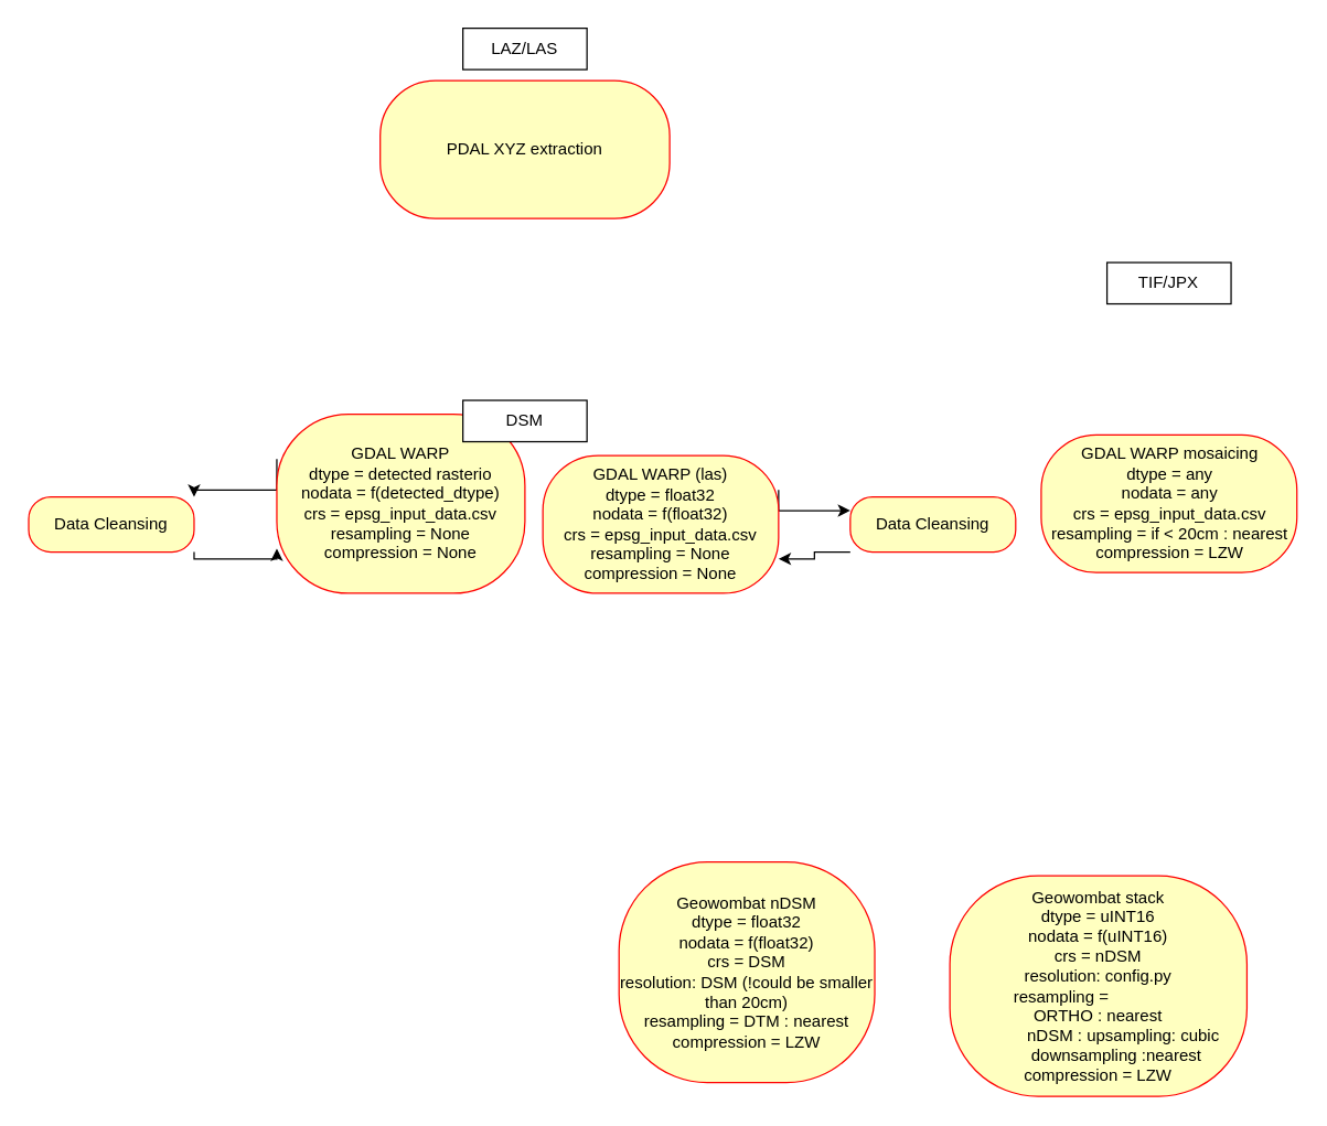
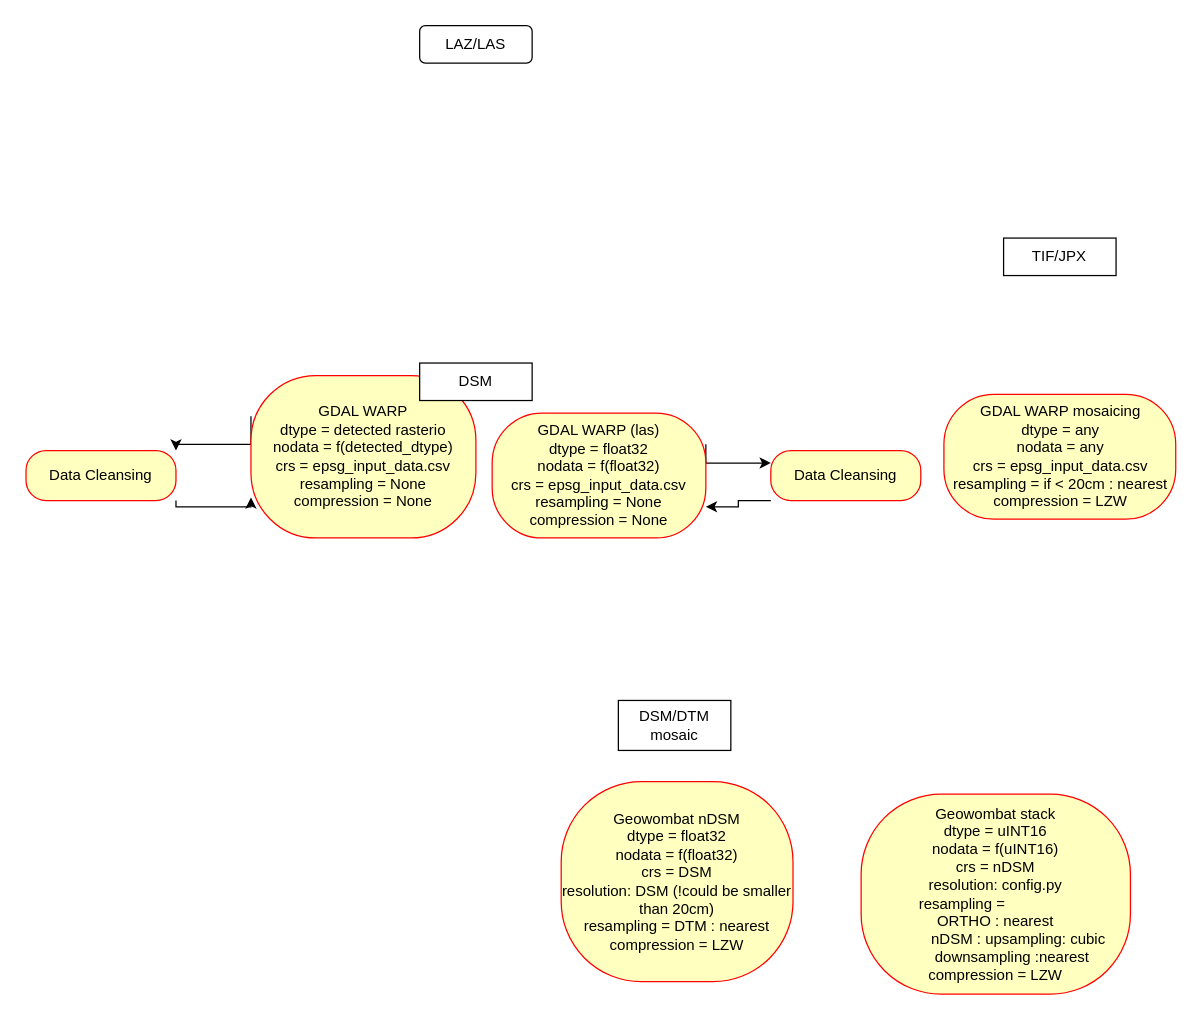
  <mxCell id="0" />
  <mxCell id="1" parent="0" />
  <mxCell id="2" style="edgeStyle=orthogonalEdgeStyle;rounded=0;orthogonalLoop=1;jettySize=auto;html=1;exitX=1;exitY=0.25;exitDx=0;exitDy=0;entryX=0;entryY=0.25;entryDx=0;entryDy=0;" edge="1" parent="1" source="3" target="5"><mxGeometry relative="1" as="geometry"><Array as="points"><mxPoint x="564" y="370" /></Array></mxGeometry></mxCell>
  <mxCell id="3" value="GDAL WARP (las)&lt;br&gt;dtype = float32&lt;br style=&quot;border-color: var(--border-color);&quot;&gt;nodata = f(float32)&lt;br&gt;crs =&amp;nbsp;epsg_input_data.csv&lt;br&gt;resampling = None&lt;br&gt;compression = None" style="rounded=1;whiteSpace=wrap;html=1;arcSize=40;fontColor=#000000;fillColor=#ffffc0;strokeColor=#ff0000;align=center;" vertex="1" parent="1"><mxGeometry x="393" y="330" width="171" height="100" as="geometry" /></mxCell>
  <mxCell id="4" style="edgeStyle=orthogonalEdgeStyle;rounded=0;orthogonalLoop=1;jettySize=auto;html=1;exitX=0;exitY=1;exitDx=0;exitDy=0;entryX=1;entryY=0.75;entryDx=0;entryDy=0;" edge="1" parent="1" source="5" target="3"><mxGeometry relative="1" as="geometry"><Array as="points"><mxPoint x="590" y="400" /><mxPoint x="590" y="405" /></Array></mxGeometry></mxCell>
  <mxCell id="5" value="Data Cleansing" style="rounded=1;whiteSpace=wrap;html=1;arcSize=40;fontColor=#000000;fillColor=#ffffc0;strokeColor=#ff0000;" vertex="1" parent="1"><mxGeometry x="616" y="360" width="120" height="40" as="geometry" /></mxCell>
- <mxCell id="6" value="PDAL XYZ extraction" style="rounded=1;whiteSpace=wrap;html=1;arcSize=40;fontColor=#000000;fillColor=#ffffc0;strokeColor=#ff0000;" vertex="1" parent="1"><mxGeometry x="275" y="58" width="210" height="100" as="geometry" /></mxCell>
  <mxCell id="7" style="edgeStyle=orthogonalEdgeStyle;rounded=0;orthogonalLoop=1;jettySize=auto;html=1;exitX=0;exitY=0.25;exitDx=0;exitDy=0;entryX=1;entryY=0;entryDx=0;entryDy=0;" edge="1" parent="1" source="8" target="10"><mxGeometry relative="1" as="geometry"><Array as="points"><mxPoint x="140" y="355" /></Array></mxGeometry></mxCell>
  <mxCell id="8" value="GDAL WARP&lt;br&gt;dtype = detected rasterio&lt;br&gt;nodata = f(detected_dtype)&lt;br&gt;crs =&amp;nbsp;epsg_input_data.csv&lt;br&gt;resampling = None&lt;br&gt;compression = None" style="rounded=1;whiteSpace=wrap;html=1;arcSize=40;fontColor=#000000;fillColor=#ffffc0;strokeColor=#ff0000;align=center;" vertex="1" parent="1"><mxGeometry x="200" y="300" width="180" height="130" as="geometry" /></mxCell>
  <mxCell id="9" style="edgeStyle=orthogonalEdgeStyle;rounded=0;orthogonalLoop=1;jettySize=auto;html=1;exitX=1;exitY=1;exitDx=0;exitDy=0;entryX=0;entryY=0.75;entryDx=0;entryDy=0;" edge="1" parent="1" source="10" target="8"><mxGeometry relative="1" as="geometry"><Array as="points"><mxPoint x="140" y="405" /></Array></mxGeometry></mxCell>
  <mxCell id="10" value="Data Cleansing" style="rounded=1;whiteSpace=wrap;html=1;arcSize=40;fontColor=#000000;fillColor=#ffffc0;strokeColor=#ff0000;" vertex="1" parent="1"><mxGeometry x="20" y="360" width="120" height="40" as="geometry" /></mxCell>
  <mxCell id="11" value="GDAL WARP mosaicing&lt;br&gt;dtype = any&lt;br style=&quot;border-color: var(--border-color);&quot;&gt;nodata = any&lt;br&gt;crs =&amp;nbsp;epsg_input_data.csv&lt;br&gt;resampling = if &amp;lt; 20cm : nearest&lt;br&gt;compression = LZW" style="rounded=1;whiteSpace=wrap;html=1;arcSize=40;fontColor=#000000;fillColor=#ffffc0;strokeColor=#ff0000;align=center;" vertex="1" parent="1"><mxGeometry x="754.5" y="315" width="185.5" height="100" as="geometry" /></mxCell>
  <mxCell id="12" value="Geowombat nDSM&lt;br&gt;dtype = float32&lt;br style=&quot;border-color: var(--border-color);&quot;&gt;nodata = f(float32)&lt;br&gt;crs = DSM&lt;br&gt;resolution: DSM (!could be smaller than 20cm)&lt;br&gt;resampling = DTM : nearest&lt;br&gt;compression = LZW" style="rounded=1;whiteSpace=wrap;html=1;arcSize=40;fontColor=#000000;fillColor=#ffffc0;strokeColor=#ff0000;align=center;" vertex="1" parent="1"><mxGeometry x="448.25" y="625" width="185.5" height="160" as="geometry" /></mxCell>
  <mxCell id="13" value="Geowombat stack&lt;br&gt;dtype = uINT16&lt;br style=&quot;border-color: var(--border-color);&quot;&gt;nodata = f(uINT16)&lt;br&gt;crs = nDSM&lt;br&gt;resolution: config.py&lt;br&gt;resampling =&lt;span style=&quot;&quot;&gt;&lt;span style=&quot;white-space: pre;&quot;&gt;&amp;nbsp;&amp;nbsp;&amp;nbsp;&amp;nbsp;&lt;/span&gt;&lt;/span&gt;&lt;span style=&quot;&quot;&gt;&lt;span style=&quot;white-space: pre;&quot;&gt;&amp;nbsp;&amp;nbsp;&amp;nbsp;&amp;nbsp;&lt;/span&gt;&lt;/span&gt;&lt;span style=&quot;&quot;&gt;&lt;span style=&quot;white-space: pre;&quot;&gt;&amp;nbsp;&amp;nbsp;&amp;nbsp;&amp;nbsp;&lt;/span&gt;&lt;/span&gt;&lt;span style=&quot;&quot;&gt;&lt;span style=&quot;white-space: pre;&quot;&gt;&amp;nbsp;&amp;nbsp;&amp;nbsp;&amp;nbsp;&lt;/span&gt;&lt;/span&gt;&lt;br&gt;ORTHO : nearest&lt;br&gt;&lt;span style=&quot;&quot;&gt;&lt;span style=&quot;white-space: pre;&quot;&gt;&amp;nbsp;&amp;nbsp;&amp;nbsp;&amp;nbsp;&lt;/span&gt;&lt;/span&gt;&amp;nbsp; &amp;nbsp; &amp;nbsp; &amp;nbsp;nDSM : upsampling: cubic&lt;br&gt;&lt;span style=&quot;&quot;&gt;&lt;span style=&quot;white-space: pre;&quot;&gt;&amp;nbsp;&amp;nbsp;&amp;nbsp;&amp;nbsp;&lt;/span&gt;&lt;/span&gt;&lt;span style=&quot;&quot;&gt;&lt;span style=&quot;white-space: pre;&quot;&gt;&amp;nbsp;&amp;nbsp;&amp;nbsp;&amp;nbsp;&lt;/span&gt;&lt;/span&gt;downsampling :nearest&lt;br&gt;compression = LZW" style="rounded=1;whiteSpace=wrap;html=1;arcSize=40;fontColor=#000000;fillColor=#ffffc0;strokeColor=#ff0000;align=center;" vertex="1" parent="1"><mxGeometry x="688.25" y="635" width="215.5" height="160" as="geometry" /></mxCell>
- <mxCell id="14" value="LAZ/LAS" style="rounded=0;whiteSpace=wrap;html=1;" vertex="1" parent="1"><mxGeometry x="335" y="20" width="90" height="30" as="geometry" /></mxCell>
+ <mxCell id="14" value="LAZ/LAS" style="whiteSpace=wrap;html=1;rounded=1;" vertex="1" parent="1"><mxGeometry x="335" y="20" width="90" height="30" as="geometry" /></mxCell>
  <mxCell id="15" value="DSM" style="rounded=0;whiteSpace=wrap;html=1;" vertex="1" parent="1"><mxGeometry x="335" y="290" width="90" height="30" as="geometry" /></mxCell>
  <mxCell id="16" value="TIF/JPX" style="rounded=0;whiteSpace=wrap;html=1;" vertex="1" parent="1"><mxGeometry x="802.25" y="190" width="90" height="30" as="geometry" /></mxCell>
+ <mxCell id="17" value="DSM/DTM mosaic" style="rounded=0;whiteSpace=wrap;html=1;" vertex="1" parent="1"><mxGeometry x="494" y="560" width="90" height="40" as="geometry" /></mxCell>
